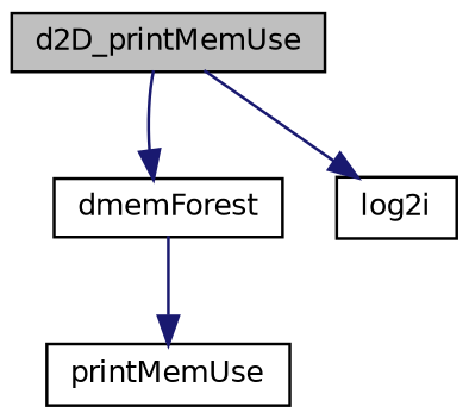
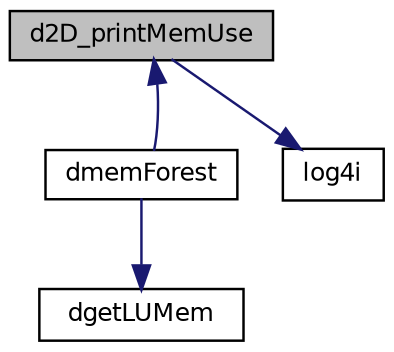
  digraph {
    rankdir=TB
    node [color=black fillcolor=white fontname=Helvetica fontsize=10 shape=record style=filled]
    edge [color=midnightblue fontname=Helvetica fontsize=10 labelfontname=Helvetica labelfontsize=10 style=solid]
    n1 [fillcolor=grey75 fontcolor=black height=0.2 label=d2D_printMemUse width=0.4]
    n2 [height=0.2 label=dmemForest width=0.4]
-   n3 [height=0.2 label=log2i width=0.4]
-   n4 [height=0.2 label=printMemUse width=0.4]
-   n1 -> n2
+   n3 [height=0.2 label=log4i width=0.4]
+   n4 [height=0.2 label=dgetLUMem width=0.4]
+   n2 -> n1
    n1 -> n3
    n2 -> n4
  }
